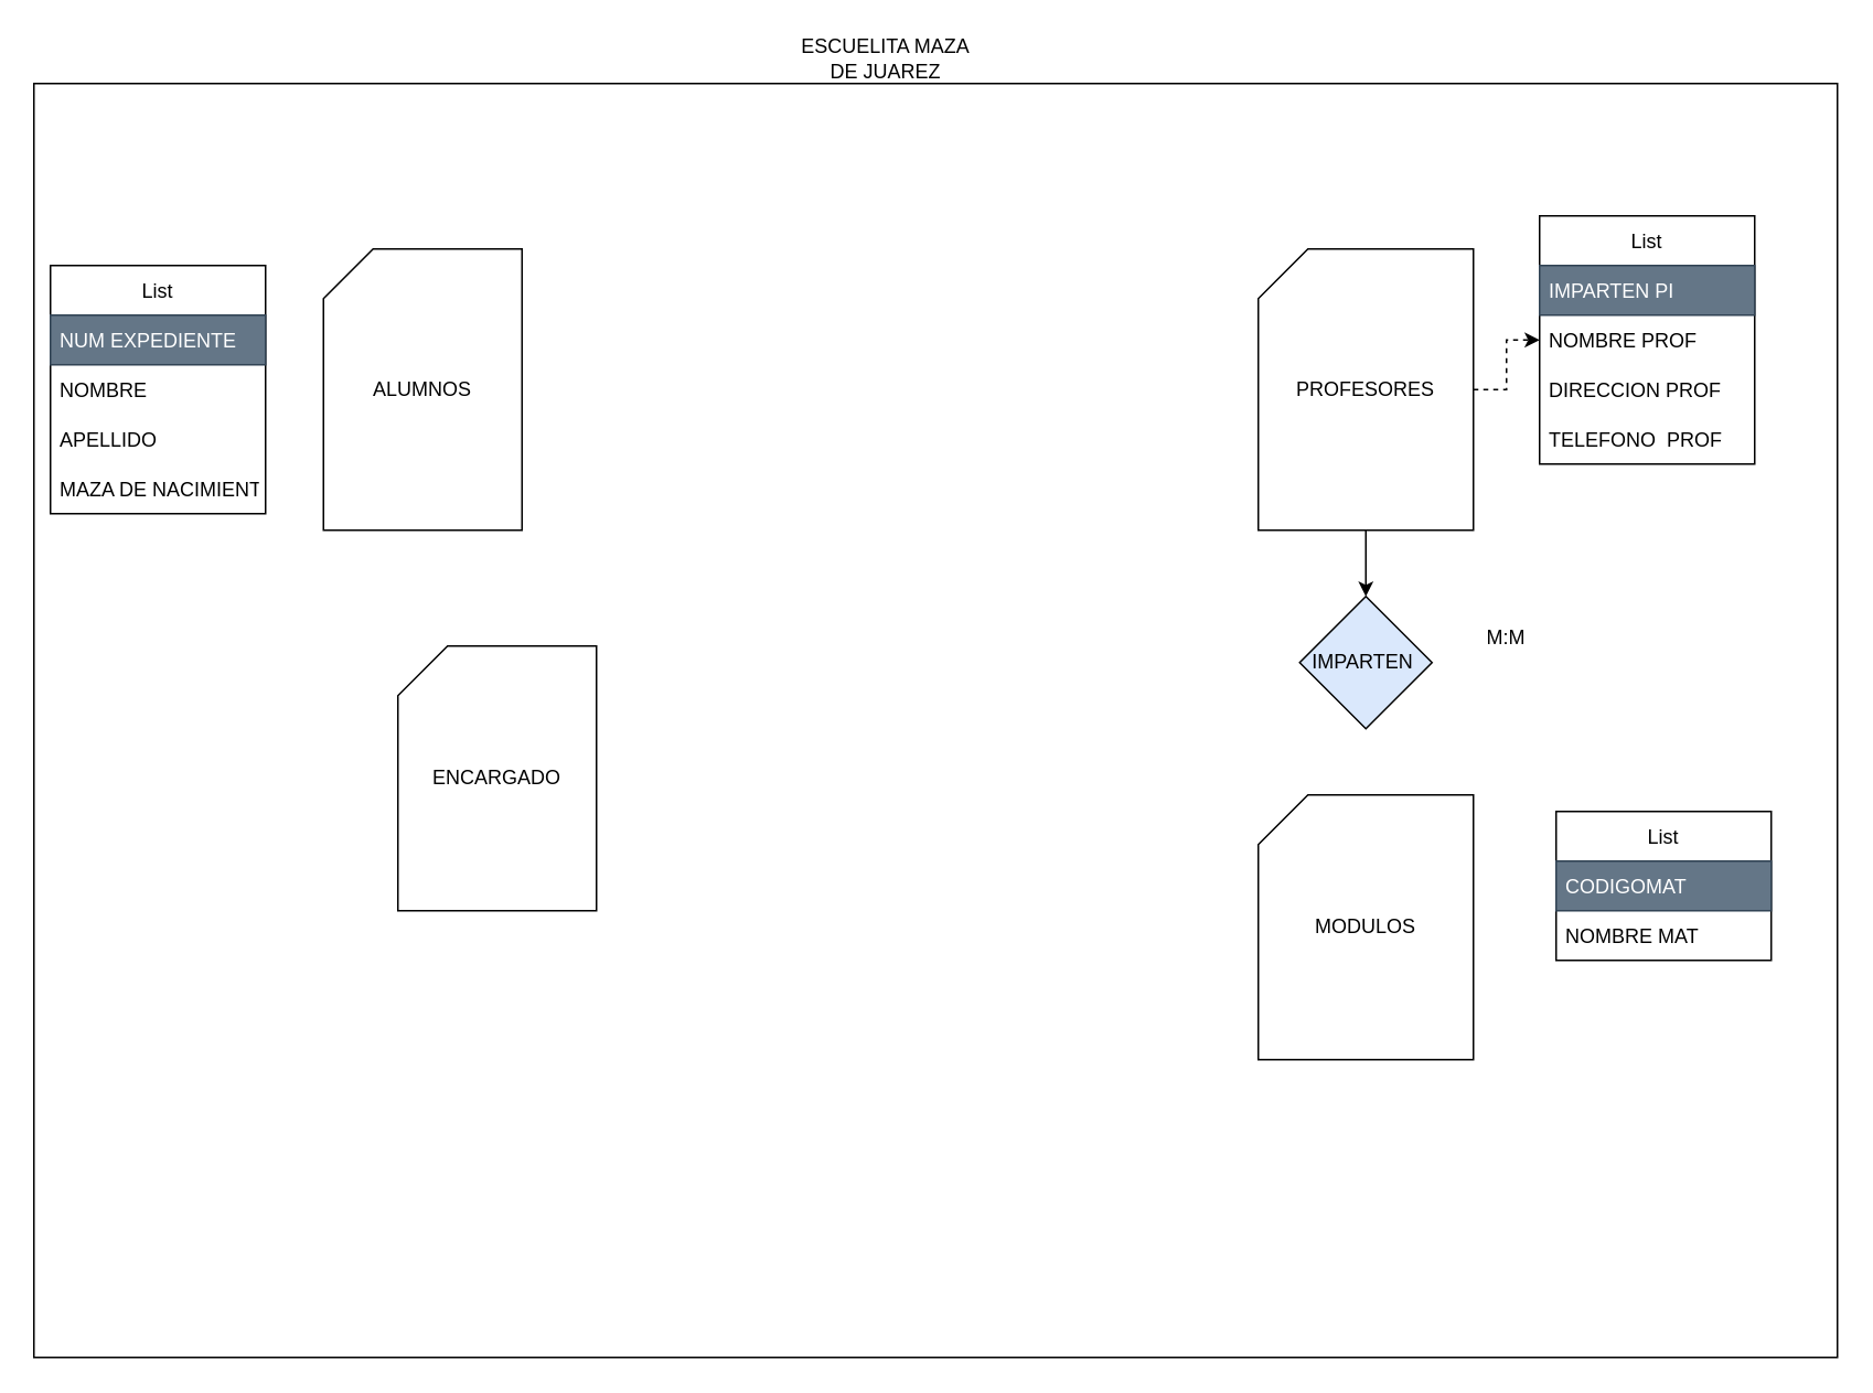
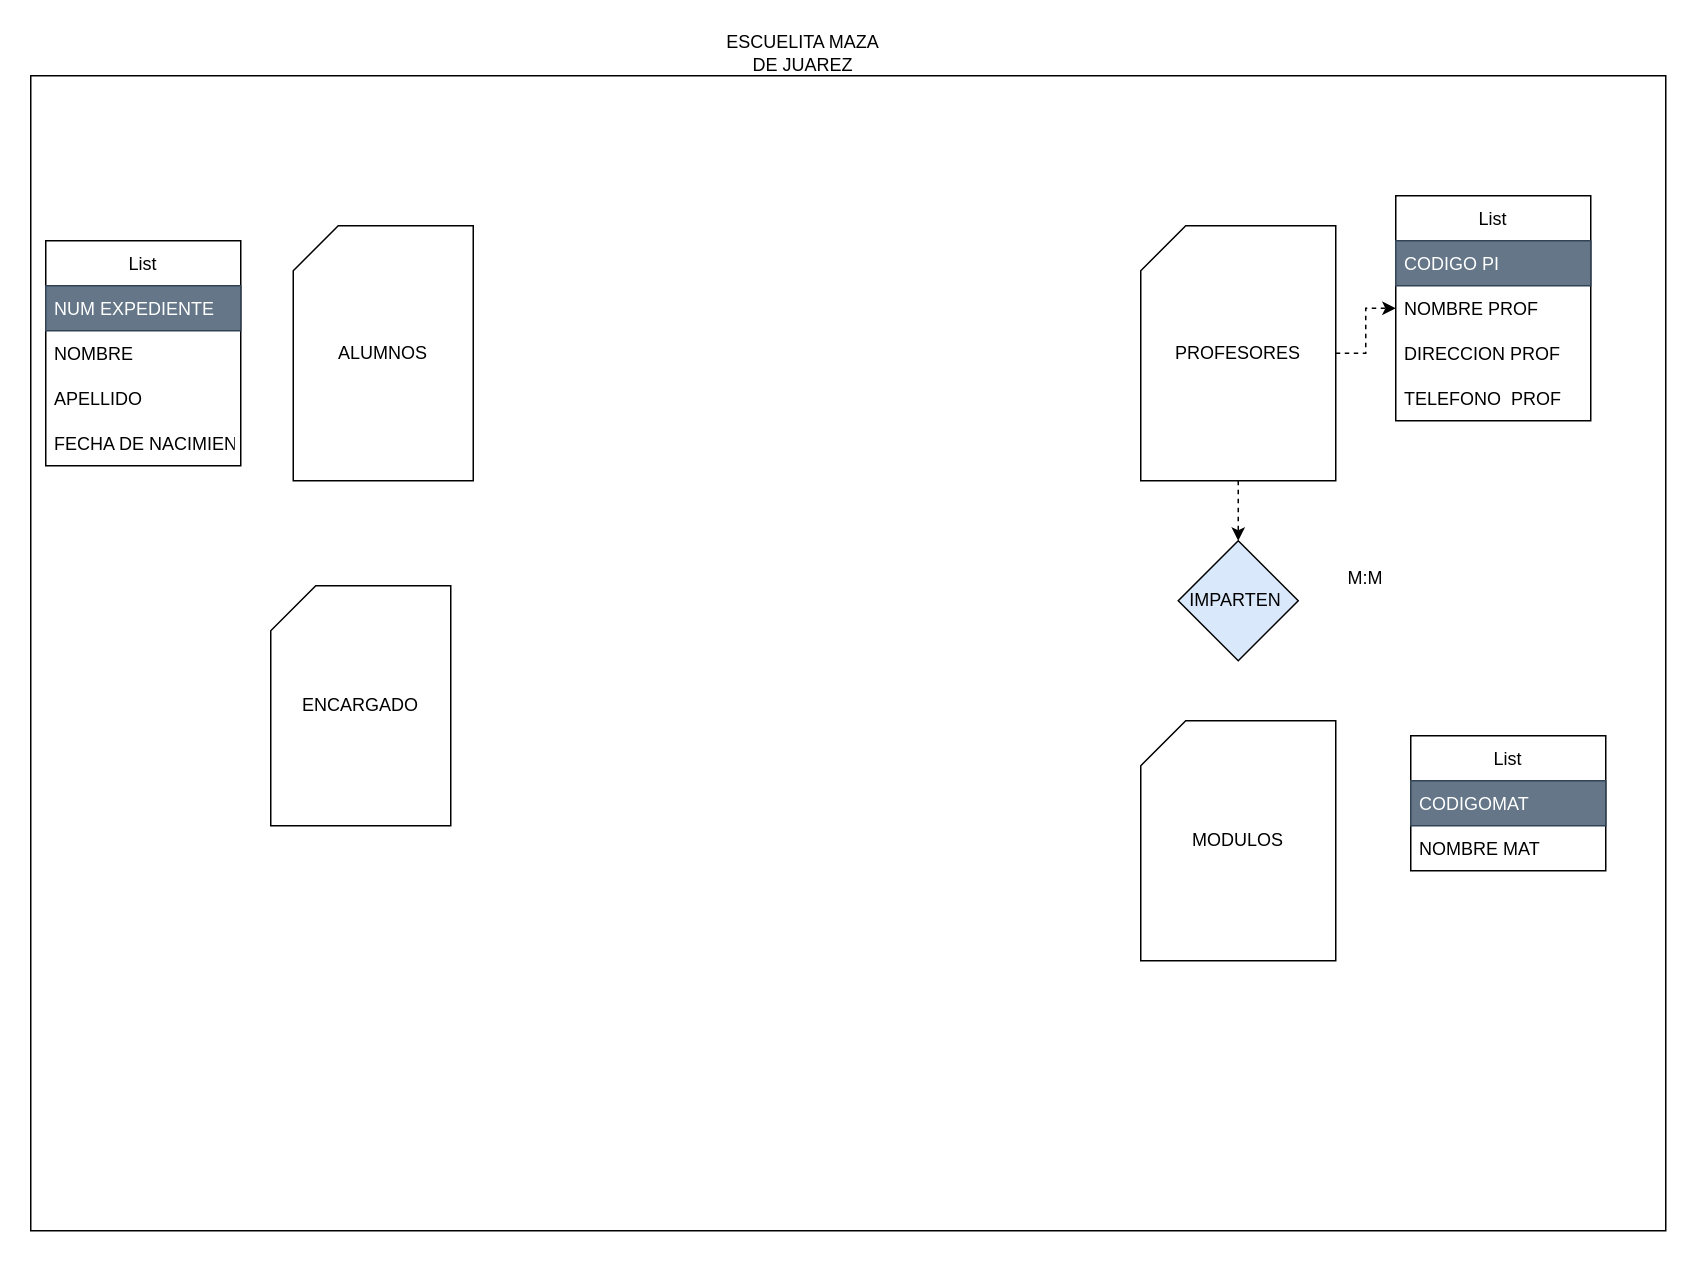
  <mxCell id="0" />
  <mxCell id="1" parent="0" />
  <mxCell id="2" value="" style="rounded=0;whiteSpace=wrap;html=1;" vertex="1" parent="1"><mxGeometry x="20" y="50" width="1090" height="770" as="geometry" /></mxCell>
  <mxCell id="3" value="ESCUELITA MAZA DE JUAREZ" style="text;html=1;strokeColor=none;fillColor=none;align=center;verticalAlign=middle;whiteSpace=wrap;rounded=0;" vertex="1" parent="1"><mxGeometry x="480" y="20" width="110" height="30" as="geometry" /></mxCell>
- <mxCell id="4" value="ENCARGADO" style="shape=card;whiteSpace=wrap;html=1;" vertex="1" parent="1"><mxGeometry x="240" y="390" width="120" height="160" as="geometry" /></mxCell>
+ <mxCell id="4" value="ENCARGADO" style="shape=card;whiteSpace=wrap;html=1;" vertex="1" parent="1"><mxGeometry x="180" y="390" width="120" height="160" as="geometry" /></mxCell>
  <mxCell id="5" style="edgeStyle=orthogonalEdgeStyle;rounded=0;orthogonalLoop=1;jettySize=auto;html=1;entryX=0;entryY=0.5;entryDx=0;entryDy=0;dashed=1;" edge="1" parent="1" source="7" target="11"><mxGeometry relative="1" as="geometry" /></mxCell>
- <mxCell id="6" style="edgeStyle=orthogonalEdgeStyle;rounded=0;orthogonalLoop=1;jettySize=auto;html=1;" edge="1" parent="1" source="7" target="19"><mxGeometry relative="1" as="geometry" /></mxCell>
+ <mxCell id="6" style="edgeStyle=orthogonalEdgeStyle;rounded=0;orthogonalLoop=1;jettySize=auto;html=1;dashed=1;" edge="1" parent="1" source="7" target="19"><mxGeometry relative="1" as="geometry" /></mxCell>
  <mxCell id="7" value="PROFESORES" style="shape=card;whiteSpace=wrap;html=1;" vertex="1" parent="1"><mxGeometry x="760" y="150" width="130" height="170" as="geometry" /></mxCell>
  <mxCell id="8" value="ALUMNOS" style="shape=card;whiteSpace=wrap;html=1;" vertex="1" parent="1"><mxGeometry x="195" y="150" width="120" height="170" as="geometry" /></mxCell>
  <mxCell id="9" value="List" style="swimlane;fontStyle=0;childLayout=stackLayout;horizontal=1;startSize=30;horizontalStack=0;resizeParent=1;resizeParentMax=0;resizeLast=0;collapsible=1;marginBottom=0;" vertex="1" parent="1"><mxGeometry x="930" y="130" width="130" height="150" as="geometry" /></mxCell>
- <mxCell id="10" value="IMPARTEN PI" style="text;strokeColor=#314354;fillColor=#647687;align=left;verticalAlign=middle;spacingLeft=4;spacingRight=4;overflow=hidden;points=[[0,0.5],[1,0.5]];portConstraint=eastwest;rotatable=0;fontColor=#ffffff;" vertex="1" parent="9"><mxGeometry y="30" width="130" height="30" as="geometry" /></mxCell>
+ <mxCell id="10" value="CODIGO PI" style="text;strokeColor=#314354;fillColor=#647687;align=left;verticalAlign=middle;spacingLeft=4;spacingRight=4;overflow=hidden;points=[[0,0.5],[1,0.5]];portConstraint=eastwest;rotatable=0;fontColor=#ffffff;" vertex="1" parent="9"><mxGeometry y="30" width="130" height="30" as="geometry" /></mxCell>
  <mxCell id="11" value="NOMBRE PROF" style="text;strokeColor=none;fillColor=none;align=left;verticalAlign=middle;spacingLeft=4;spacingRight=4;overflow=hidden;points=[[0,0.5],[1,0.5]];portConstraint=eastwest;rotatable=0;" vertex="1" parent="9"><mxGeometry y="60" width="130" height="30" as="geometry" /></mxCell>
  <mxCell id="12" value="DIRECCION PROF" style="text;strokeColor=none;fillColor=none;align=left;verticalAlign=middle;spacingLeft=4;spacingRight=4;overflow=hidden;points=[[0,0.5],[1,0.5]];portConstraint=eastwest;rotatable=0;" vertex="1" parent="9"><mxGeometry y="90" width="130" height="30" as="geometry" /></mxCell>
  <mxCell id="13" value="TELEFONO  PROF" style="text;strokeColor=none;fillColor=none;align=left;verticalAlign=middle;spacingLeft=4;spacingRight=4;overflow=hidden;points=[[0,0.5],[1,0.5]];portConstraint=eastwest;rotatable=0;" vertex="1" parent="9"><mxGeometry y="120" width="130" height="30" as="geometry" /></mxCell>
  <mxCell id="14" value="List" style="swimlane;fontStyle=0;childLayout=stackLayout;horizontal=1;startSize=30;horizontalStack=0;resizeParent=1;resizeParentMax=0;resizeLast=0;collapsible=1;marginBottom=0;" vertex="1" parent="1"><mxGeometry x="30" y="160" width="130" height="150" as="geometry" /></mxCell>
  <mxCell id="15" value="NUM EXPEDIENTE" style="text;strokeColor=#314354;fillColor=#647687;align=left;verticalAlign=middle;spacingLeft=4;spacingRight=4;overflow=hidden;points=[[0,0.5],[1,0.5]];portConstraint=eastwest;rotatable=0;fontColor=#ffffff;" vertex="1" parent="14"><mxGeometry y="30" width="130" height="30" as="geometry" /></mxCell>
  <mxCell id="16" value="NOMBRE" style="text;strokeColor=none;fillColor=none;align=left;verticalAlign=middle;spacingLeft=4;spacingRight=4;overflow=hidden;points=[[0,0.5],[1,0.5]];portConstraint=eastwest;rotatable=0;" vertex="1" parent="14"><mxGeometry y="60" width="130" height="30" as="geometry" /></mxCell>
  <mxCell id="17" value="APELLIDO" style="text;strokeColor=none;fillColor=none;align=left;verticalAlign=middle;spacingLeft=4;spacingRight=4;overflow=hidden;points=[[0,0.5],[1,0.5]];portConstraint=eastwest;rotatable=0;" vertex="1" parent="14"><mxGeometry y="90" width="130" height="30" as="geometry" /></mxCell>
- <mxCell id="18" value="MAZA DE NACIMIENTO" style="text;strokeColor=none;fillColor=none;align=left;verticalAlign=middle;spacingLeft=4;spacingRight=4;overflow=hidden;points=[[0,0.5],[1,0.5]];portConstraint=eastwest;rotatable=0;" vertex="1" parent="14"><mxGeometry y="120" width="130" height="30" as="geometry" /></mxCell>
+ <mxCell id="18" value="FECHA DE NACIMIENTO" style="text;strokeColor=none;fillColor=none;align=left;verticalAlign=middle;spacingLeft=4;spacingRight=4;overflow=hidden;points=[[0,0.5],[1,0.5]];portConstraint=eastwest;rotatable=0;" vertex="1" parent="14"><mxGeometry y="120" width="130" height="30" as="geometry" /></mxCell>
  <mxCell id="19" value="IMPARTEN&amp;nbsp;" style="rhombus;whiteSpace=wrap;html=1;fillColor=#dae8fc;" vertex="1" parent="1"><mxGeometry x="785" y="360" width="80" height="80" as="geometry" /></mxCell>
  <mxCell id="20" value="MODULOS" style="shape=card;whiteSpace=wrap;html=1;" vertex="1" parent="1"><mxGeometry x="760" y="480" width="130" height="160" as="geometry" /></mxCell>
  <mxCell id="21" value="List" style="swimlane;fontStyle=0;childLayout=stackLayout;horizontal=1;startSize=30;horizontalStack=0;resizeParent=1;resizeParentMax=0;resizeLast=0;collapsible=1;marginBottom=0;" vertex="1" parent="1"><mxGeometry x="940" y="490" width="130" height="90" as="geometry" /></mxCell>
  <mxCell id="22" value="CODIGOMAT" style="text;strokeColor=#314354;fillColor=#647687;align=left;verticalAlign=middle;spacingLeft=4;spacingRight=4;overflow=hidden;points=[[0,0.5],[1,0.5]];portConstraint=eastwest;rotatable=0;glass=0;fontColor=#ffffff;" vertex="1" parent="21"><mxGeometry y="30" width="130" height="30" as="geometry" /></mxCell>
  <mxCell id="23" value="NOMBRE MAT" style="text;strokeColor=none;fillColor=none;align=left;verticalAlign=middle;spacingLeft=4;spacingRight=4;overflow=hidden;points=[[0,0.5],[1,0.5]];portConstraint=eastwest;rotatable=0;" vertex="1" parent="21"><mxGeometry y="60" width="130" height="30" as="geometry" /></mxCell>
  <mxCell id="24" value="M:M" style="text;html=1;strokeColor=none;fillColor=none;align=center;verticalAlign=middle;whiteSpace=wrap;rounded=0;glass=0;" vertex="1" parent="1"><mxGeometry x="880" y="370" width="60" height="30" as="geometry" /></mxCell>
